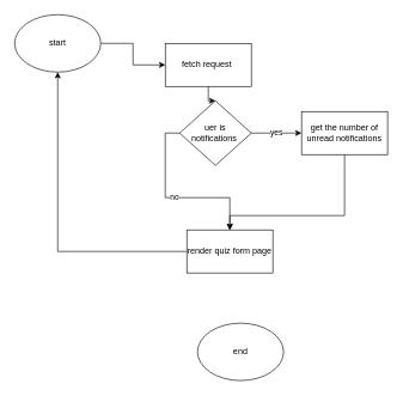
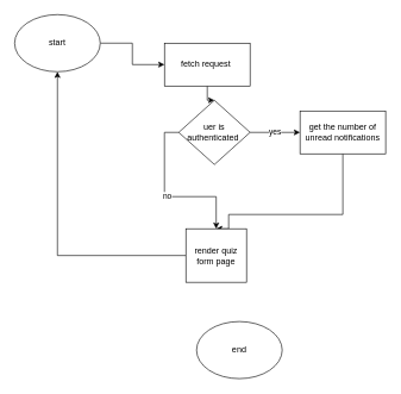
  <mxCell id="0" />
  <mxCell id="1" parent="0" />
  <mxCell id="2" style="edgeStyle=orthogonalEdgeStyle;rounded=0;orthogonalLoop=1;jettySize=auto;html=1;entryX=0;entryY=0.5;entryDx=0;entryDy=0;" edge="1" parent="1" source="3" target="6"><mxGeometry relative="1" as="geometry" /></mxCell>
  <mxCell id="3" value="start" style="ellipse;whiteSpace=wrap;html=1;" vertex="1" parent="1"><mxGeometry x="20" y="20" width="120" height="80" as="geometry" /></mxCell>
  <mxCell id="4" value="end" style="ellipse;whiteSpace=wrap;html=1;" vertex="1" parent="1"><mxGeometry x="275" y="450" width="120" height="80" as="geometry" /></mxCell>
  <mxCell id="5" value="" style="edgeStyle=orthogonalEdgeStyle;rounded=0;orthogonalLoop=1;jettySize=auto;html=1;" edge="1" parent="1" source="6" target="9"><mxGeometry relative="1" as="geometry"><mxPoint x="290" y="180" as="targetPoint" /></mxGeometry></mxCell>
  <mxCell id="6" value="fetch request&amp;nbsp;" style="rounded=0;whiteSpace=wrap;html=1;" vertex="1" parent="1"><mxGeometry x="230" y="60" width="120" height="60" as="geometry" /></mxCell>
  <mxCell id="7" value="yes" style="edgeStyle=orthogonalEdgeStyle;rounded=0;orthogonalLoop=1;jettySize=auto;html=1;" edge="1" parent="1" source="9" target="11"><mxGeometry relative="1" as="geometry" /></mxCell>
  <mxCell id="8" value="no" style="edgeStyle=orthogonalEdgeStyle;rounded=0;orthogonalLoop=1;jettySize=auto;html=1;exitX=0;exitY=0.5;exitDx=0;exitDy=0;entryX=0.5;entryY=0;entryDx=0;entryDy=0;" edge="1" parent="1" source="9" target="13"><mxGeometry relative="1" as="geometry"><mxPoint x="190" y="280" as="targetPoint" /></mxGeometry></mxCell>
- <mxCell id="9" value="uer is notifications&amp;nbsp;" style="rhombus;whiteSpace=wrap;html=1;" vertex="1" parent="1"><mxGeometry x="250" y="140" width="100" height="90" as="geometry" /></mxCell>
+ <mxCell id="9" value="uer is authenticated&amp;nbsp;" style="rhombus;whiteSpace=wrap;html=1;" vertex="1" parent="1"><mxGeometry x="250" y="140" width="100" height="90" as="geometry" /></mxCell>
  <mxCell id="10" style="edgeStyle=orthogonalEdgeStyle;rounded=0;orthogonalLoop=1;jettySize=auto;html=1;entryX=0.5;entryY=0;entryDx=0;entryDy=0;" edge="1" parent="1" source="11" target="13"><mxGeometry relative="1" as="geometry"><mxPoint x="460" y="360" as="targetPoint" /><Array as="points"><mxPoint x="480" y="300" /><mxPoint x="320" y="300" /></Array></mxGeometry></mxCell>
  <mxCell id="11" value="get the number of unread notifications" style="whiteSpace=wrap;html=1;" vertex="1" parent="1"><mxGeometry x="420" y="155" width="120" height="60" as="geometry" /></mxCell>
  <mxCell id="12" style="edgeStyle=orthogonalEdgeStyle;rounded=0;orthogonalLoop=1;jettySize=auto;html=1;" edge="1" parent="1" source="13" target="3"><mxGeometry relative="1" as="geometry" /></mxCell>
- <mxCell id="13" value="render quiz form page" style="rounded=0;whiteSpace=wrap;html=1;" vertex="1" parent="1"><mxGeometry x="260" y="320" width="120" height="60" as="geometry" /></mxCell>
+ <mxCell id="13" value="render quiz form page" style="rounded=0;whiteSpace=wrap;html=1;" vertex="1" parent="1"><mxGeometry x="260" y="320" width="85" height="75" as="geometry" /></mxCell>
